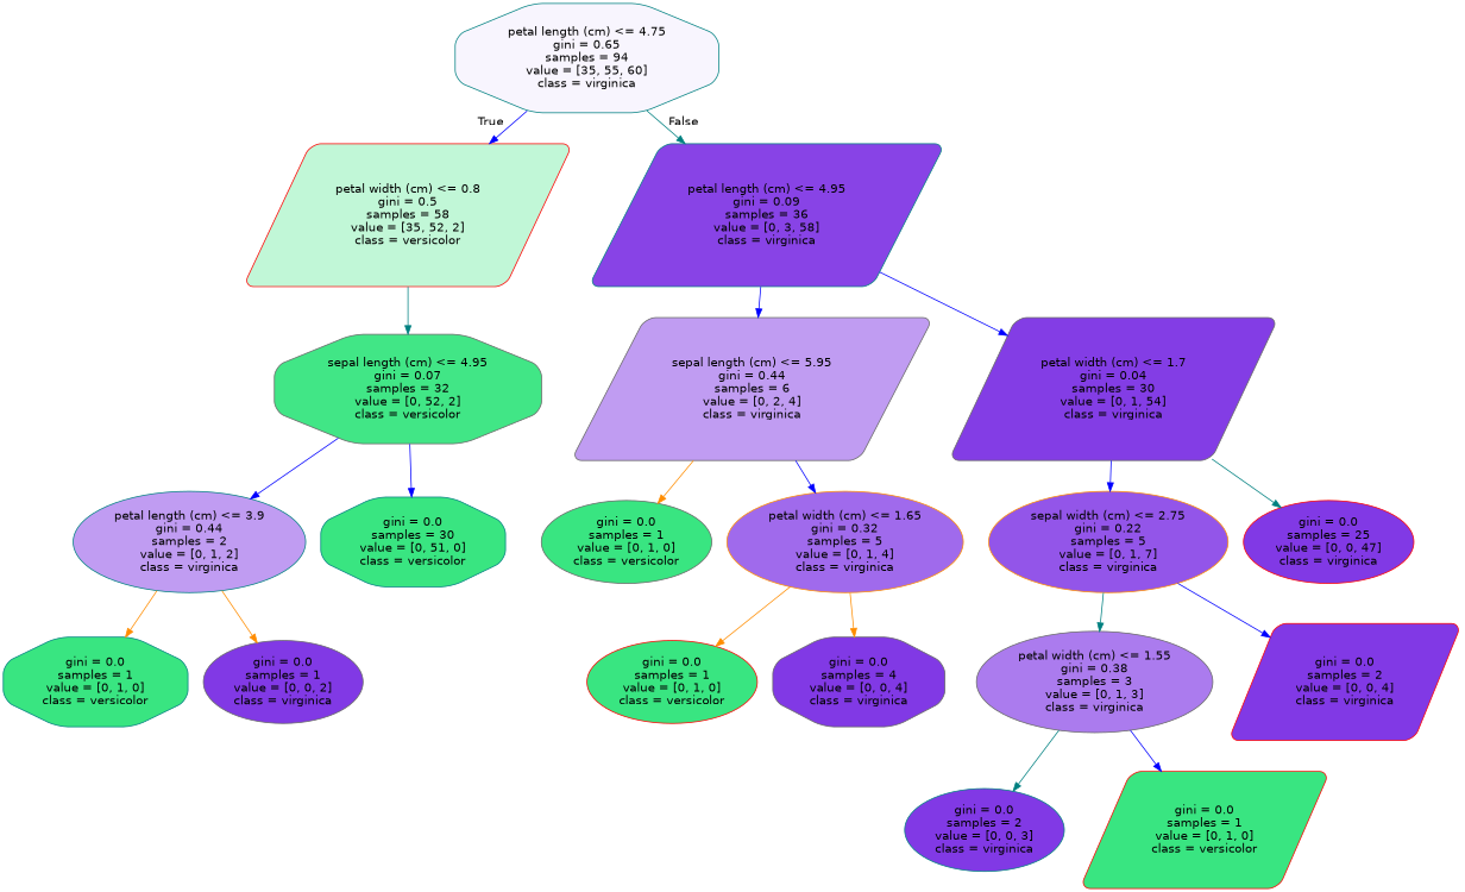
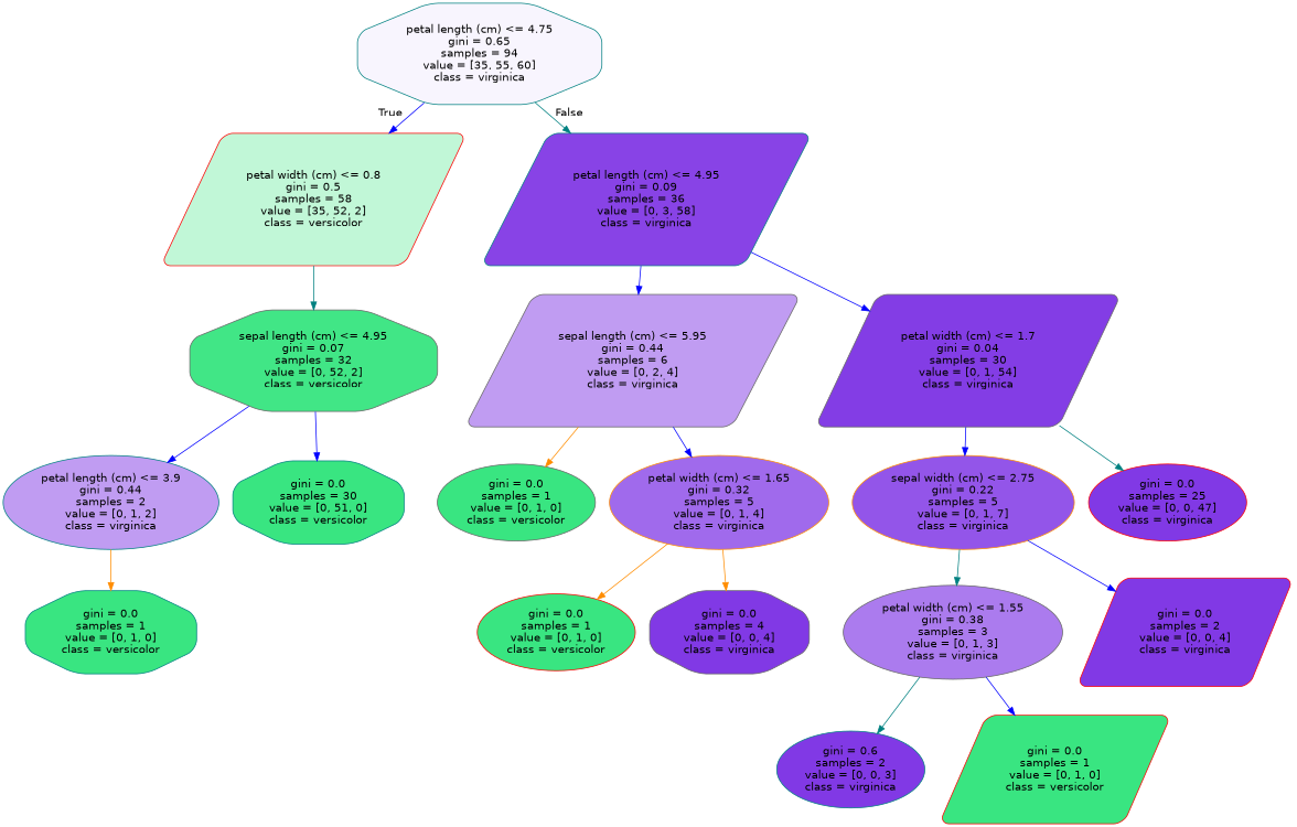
  digraph {
    node [color=gray40 fillcolor="#39e581" fontname=helvetica shape=ellipse style="filled, rounded"]
    edge [color=blue fontname=helvetica]
    n1 [color=teal fillcolor="#f8f5fe" label="petal length (cm) <= 4.75\ngini = 0.65\nsamples = 94\nvalue = [35, 55, 60]\nclass = virginica" shape=octagon]
    n2 [color=red fillcolor="#c1f7d7" label="petal width (cm) <= 0.8\ngini = 0.5\nsamples = 58\nvalue = [35, 52, 2]\nclass = versicolor" shape=parallelogram]
    n3 [color=teal fillcolor="#8843e6" label="petal length (cm) <= 4.95\ngini = 0.09\nsamples = 36\nvalue = [0, 3, 58]\nclass = virginica" shape=parallelogram]
    n4 [fillcolor="#41e686" label="sepal length (cm) <= 4.95\ngini = 0.07\nsamples = 32\nvalue = [0, 52, 2]\nclass = versicolor" shape=octagon]
    n5 [fillcolor="#c09cf2" label="sepal length (cm) <= 5.95\ngini = 0.44\nsamples = 6\nvalue = [0, 2, 4]\nclass = virginica" shape=parallelogram]
    n6 [fillcolor="#833de5" label="petal width (cm) <= 1.7\ngini = 0.04\nsamples = 30\nvalue = [0, 1, 54]\nclass = virginica" shape=parallelogram]
    n7 [color=teal fillcolor="#c09cf2" label="petal length (cm) <= 3.9\ngini = 0.44\nsamples = 2\nvalue = [0, 1, 2]\nclass = virginica"]
    n8 [color=teal label="gini = 0.0\nsamples = 30\nvalue = [0, 51, 0]\nclass = versicolor" shape=octagon]
    n9 [color=teal label="gini = 0.0\nsamples = 1\nvalue = [0, 1, 0]\nclass = versicolor" shape=octagon]
-   n10 [fillcolor="#8139e5" label="gini = 0.0\nsamples = 1\nvalue = [0, 0, 2]\nclass = virginica"]
    n11 [label="gini = 0.0\nsamples = 1\nvalue = [0, 1, 0]\nclass = versicolor"]
    n12 [color=darkorange fillcolor="#a06aec" label="petal width (cm) <= 1.65\ngini = 0.32\nsamples = 5\nvalue = [0, 1, 4]\nclass = virginica"]
    n13 [color=darkorange fillcolor="#9355e9" label="sepal width (cm) <= 2.75\ngini = 0.22\nsamples = 5\nvalue = [0, 1, 7]\nclass = virginica"]
    n14 [color=red fillcolor="#8139e5" label="gini = 0.0\nsamples = 25\nvalue = [0, 0, 47]\nclass = virginica"]
    n15 [color=red label="gini = 0.0\nsamples = 1\nvalue = [0, 1, 0]\nclass = versicolor"]
    n16 [fillcolor="#8139e5" label="gini = 0.0\nsamples = 4\nvalue = [0, 0, 4]\nclass = virginica" shape=octagon]
    n17 [fillcolor="#ab7bee" label="petal width (cm) <= 1.55\ngini = 0.38\nsamples = 3\nvalue = [0, 1, 3]\nclass = virginica"]
    n18 [color=red fillcolor="#8139e5" label="gini = 0.0\nsamples = 2\nvalue = [0, 0, 4]\nclass = virginica" shape=parallelogram]
-   n19 [color=teal fillcolor="#8139e5" label="gini = 0.0\nsamples = 2\nvalue = [0, 0, 3]\nclass = virginica"]
+   n19 [color=teal fillcolor="#8139e5" label="gini = 0.6\nsamples = 2\nvalue = [0, 0, 3]\nclass = virginica"]
    n20 [color=red label="gini = 0.0\nsamples = 1\nvalue = [0, 1, 0]\nclass = versicolor" shape=parallelogram]
    n1 -> n2 [headlabel=True labelangle=45 labeldistance=2.5]
    n1 -> n3 [color=teal headlabel=False labelangle=-45 labeldistance=2.5]
    n2 -> n4 [color=teal]
    n3 -> n5
    n3 -> n6
    n4 -> n7
    n4 -> n8
    n5 -> n11 [color=darkorange]
    n5 -> n12
    n6 -> n13
    n6 -> n14 [color=teal]
    n7 -> n9 [color=darkorange]
-   n7 -> n10 [color=darkorange]
    n12 -> n15 [color=darkorange]
    n12 -> n16 [color=darkorange]
    n13 -> n17 [color=teal]
    n13 -> n18
    n17 -> n19 [color=teal]
    n17 -> n20
  }
